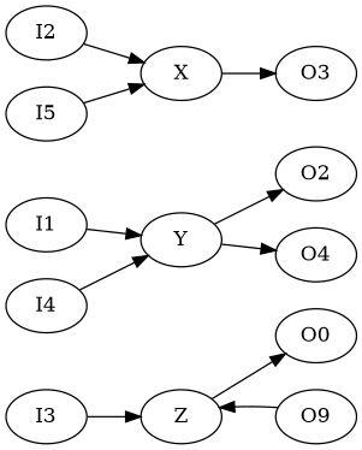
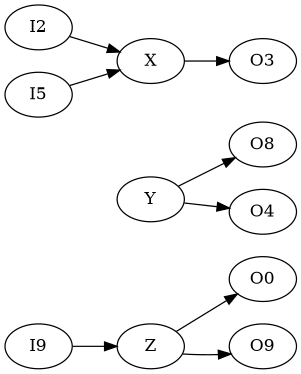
  digraph {
    rankdir=LR
    n1 [label=O0]
    Z
    n3 [label=O9]
    Y
-   O2
+   O2 [label=O8]
    O4
    X
    O3
-   I1
    I2
-   I3
-   I4
+   I3 [label=I9]
    I5
    Z -> n1
-   n3 -> Z
+   Z -> n3
    Y -> O2
    Y -> O4
    X -> O3
-   I1 -> Y
    I2 -> X
    I3 -> Z
-   I4 -> Y
    I5 -> X
  }
